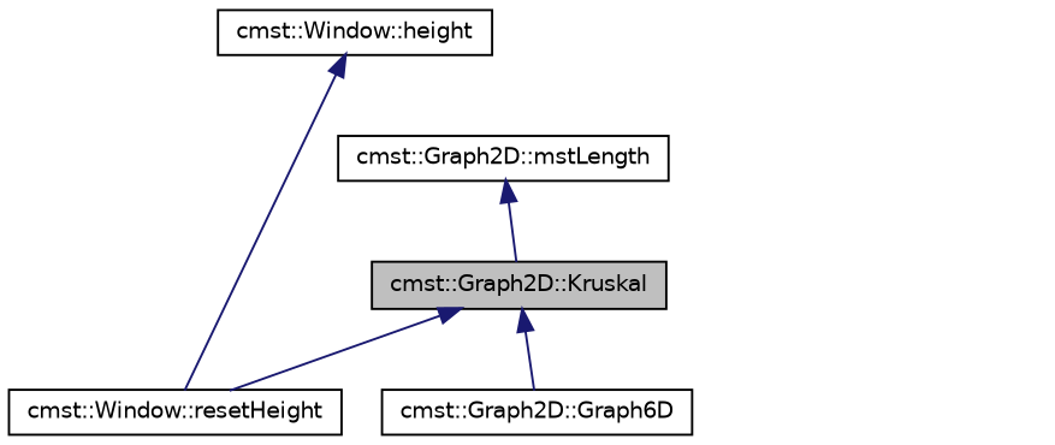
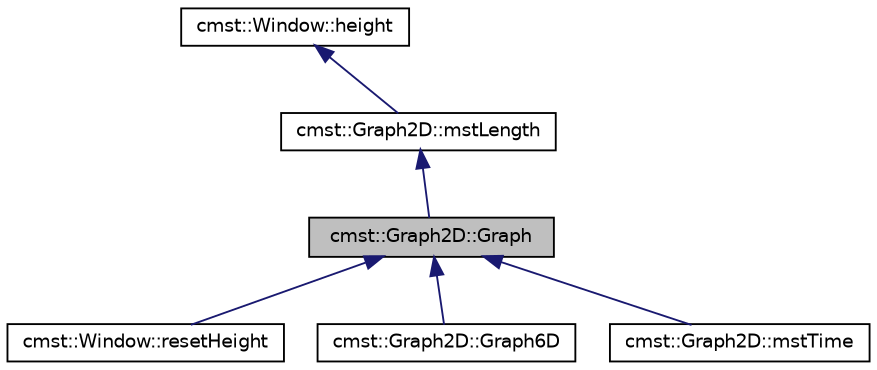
  digraph {
    rankdir=TB
    node [color=black fillcolor=white fontname=Helvetica fontsize=10 shape=record style=filled]
    edge [color=midnightblue dir=back fontname=Helvetica fontsize=10 labelfontname=Helvetica labelfontsize=10 style=solid]
-   n1 [fillcolor=grey75 fontcolor=black height=0.2 label="cmst::Graph2D::Kruskal" width=0.4]
+   n1 [fillcolor=grey75 fontcolor=black height=0.2 label="cmst::Graph2D::Graph" width=0.4]
    n2 [height=0.2 label="cmst::Graph2D::Graph6D" width=0.4]
+   n3 [height=0.2 label="cmst::Graph2D::mstTime" width=0.4]
    n4 [height=0.2 label="cmst::Window::resetHeight" width=0.4]
    n5 [height=0.2 label="cmst::Graph2D::mstLength" width=0.4]
    n6 [height=0.2 label="cmst::Window::height" width=0.4]
    n1 -> n2
+   n1 -> n3
    n1 -> n4
    n5 -> n1
-   n6 -> n4
+   n6 -> n5
  }
